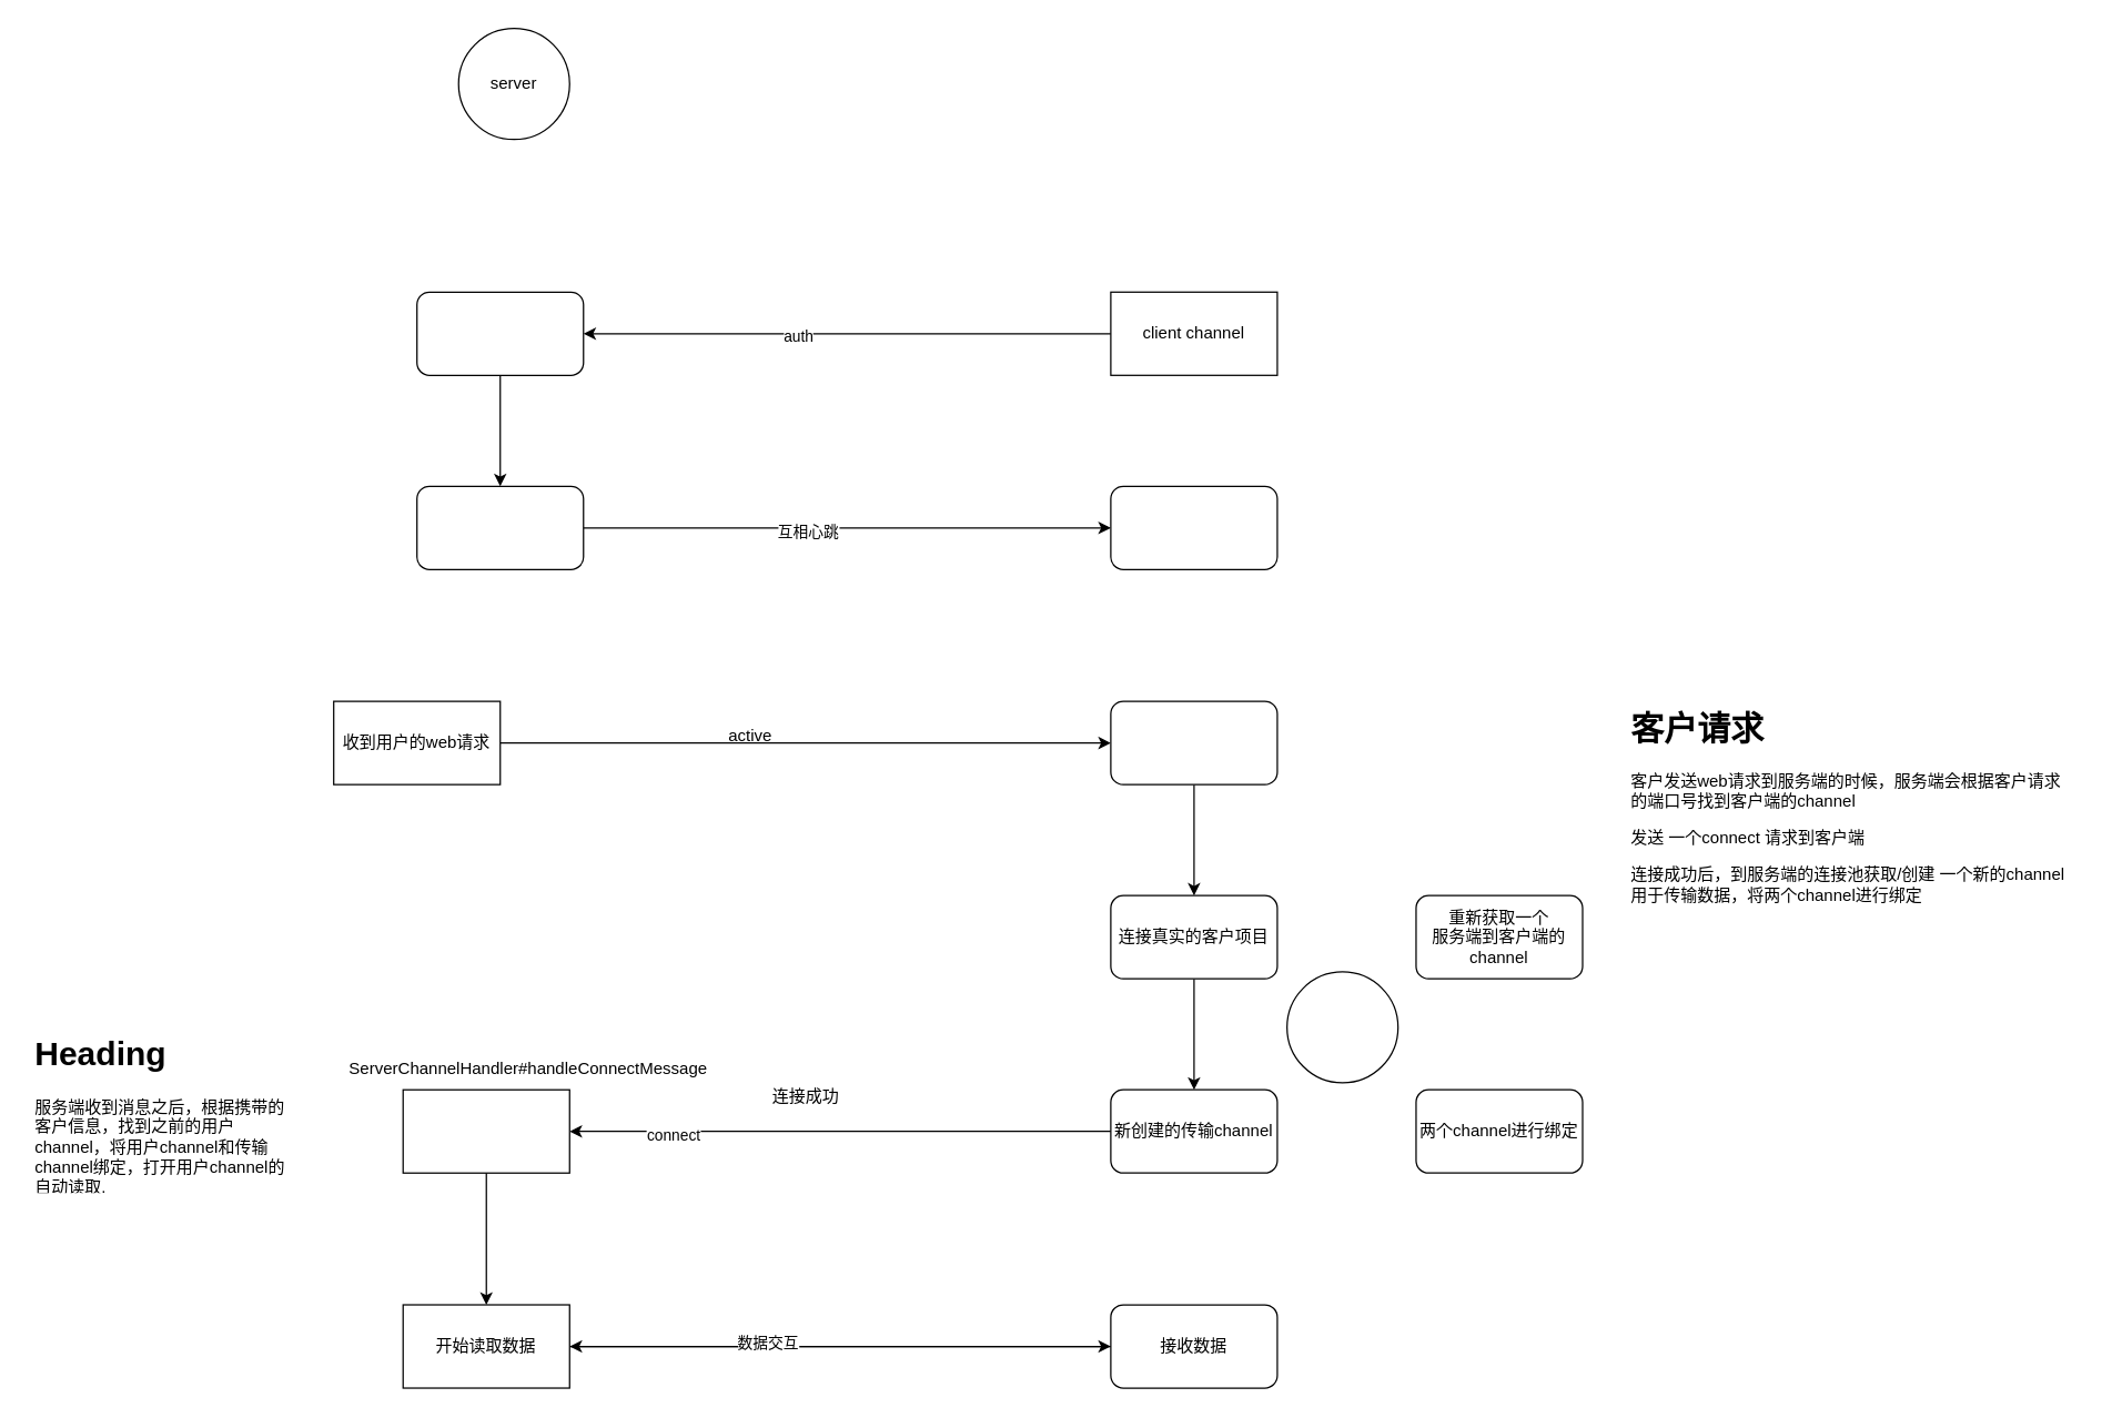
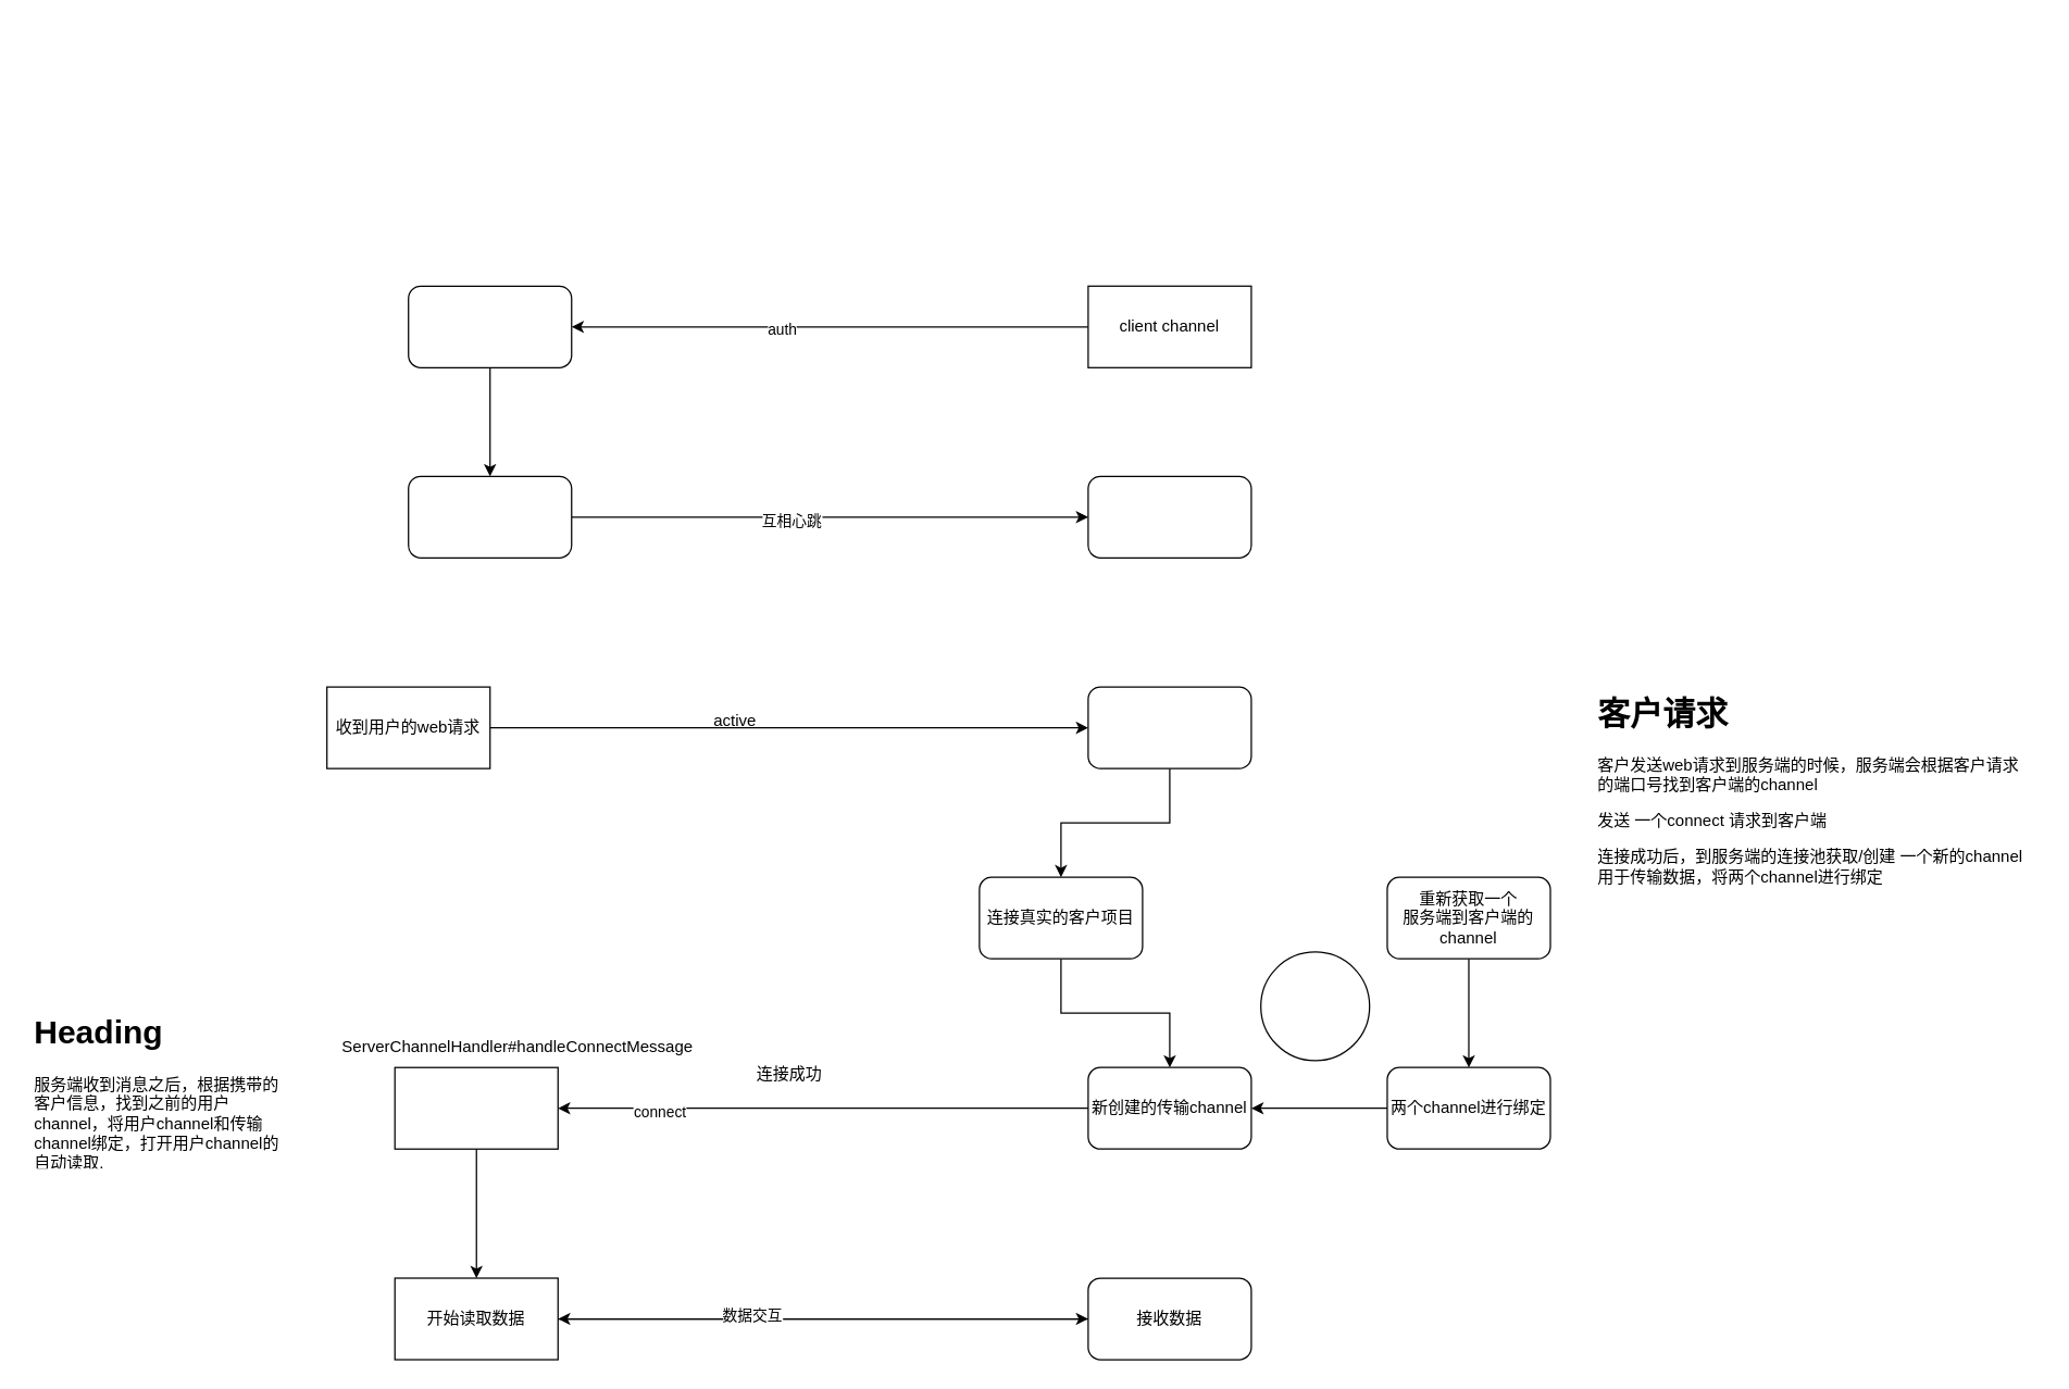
  <mxCell id="0" />
  <mxCell id="1" parent="0" />
- <mxCell id="2" value="server" style="ellipse;whiteSpace=wrap;html=1;aspect=fixed;" parent="1" vertex="1"><mxGeometry x="330" y="20" width="80" height="80" as="geometry" /></mxCell>
  <mxCell id="3" value="" style="edgeStyle=orthogonalEdgeStyle;rounded=0;orthogonalLoop=1;jettySize=auto;html=1;" parent="1" source="4" target="10" edge="1"><mxGeometry relative="1" as="geometry" /></mxCell>
  <mxCell id="4" value="" style="rounded=1;whiteSpace=wrap;html=1;" parent="1" vertex="1"><mxGeometry x="300" y="210" width="120" height="60" as="geometry" /></mxCell>
  <mxCell id="5" style="edgeStyle=orthogonalEdgeStyle;rounded=0;orthogonalLoop=1;jettySize=auto;html=1;entryX=1;entryY=0.5;entryDx=0;entryDy=0;" parent="1" source="7" target="4" edge="1"><mxGeometry relative="1" as="geometry" /></mxCell>
  <mxCell id="6" value="auth" style="edgeLabel;html=1;align=center;verticalAlign=middle;resizable=0;points=[];" parent="5" vertex="1" connectable="0"><mxGeometry x="0.19" y="1" relative="1" as="geometry"><mxPoint as="offset" /></mxGeometry></mxCell>
  <mxCell id="7" value="client channel" style="rounded=0;whiteSpace=wrap;html=1;" parent="1" vertex="1"><mxGeometry x="800" y="210" width="120" height="60" as="geometry" /></mxCell>
  <mxCell id="8" style="edgeStyle=orthogonalEdgeStyle;rounded=0;orthogonalLoop=1;jettySize=auto;html=1;entryX=0;entryY=0.5;entryDx=0;entryDy=0;" parent="1" source="10" target="11" edge="1"><mxGeometry relative="1" as="geometry" /></mxCell>
  <mxCell id="9" value="互相心跳" style="edgeLabel;html=1;align=center;verticalAlign=middle;resizable=0;points=[];" parent="8" vertex="1" connectable="0"><mxGeometry x="-0.153" y="-2" relative="1" as="geometry"><mxPoint as="offset" /></mxGeometry></mxCell>
  <mxCell id="10" value="" style="rounded=1;whiteSpace=wrap;html=1;" parent="1" vertex="1"><mxGeometry x="300" y="350" width="120" height="60" as="geometry" /></mxCell>
  <mxCell id="11" value="" style="rounded=1;whiteSpace=wrap;html=1;" parent="1" vertex="1"><mxGeometry x="800" y="350" width="120" height="60" as="geometry" /></mxCell>
  <mxCell id="12" style="edgeStyle=orthogonalEdgeStyle;rounded=0;orthogonalLoop=1;jettySize=auto;html=1;entryX=0;entryY=0.5;entryDx=0;entryDy=0;" parent="1" source="13" target="15" edge="1"><mxGeometry relative="1" as="geometry" /></mxCell>
  <mxCell id="13" value="收到用户的web请求" style="rounded=0;whiteSpace=wrap;html=1;" parent="1" vertex="1"><mxGeometry x="240" y="505" width="120" height="60" as="geometry" /></mxCell>
  <mxCell id="14" value="" style="edgeStyle=orthogonalEdgeStyle;rounded=0;orthogonalLoop=1;jettySize=auto;html=1;" parent="1" source="15" target="19" edge="1"><mxGeometry relative="1" as="geometry" /></mxCell>
  <mxCell id="15" value="" style="rounded=1;whiteSpace=wrap;html=1;" parent="1" vertex="1"><mxGeometry x="800" y="505" width="120" height="60" as="geometry" /></mxCell>
  <mxCell id="16" value="active" style="text;html=1;align=center;verticalAlign=middle;resizable=0;points=[];autosize=1;strokeColor=none;" parent="1" vertex="1"><mxGeometry x="515" y="520" width="50" height="20" as="geometry" /></mxCell>
  <mxCell id="17" value="&lt;h1&gt;客户请求&lt;/h1&gt;&lt;p&gt;客户发送web请求到服务端的时候，服务端会根据客户请求的端口号找到客户端的channel&lt;/p&gt;&lt;p&gt;发送 一个connect 请求到客户端&lt;/p&gt;&lt;p&gt;连接成功后，到服务端的连接池获取/创建 一个新的channel 用于传输数据，将两个channel进行绑定&lt;/p&gt;" style="text;html=1;strokeColor=none;fillColor=none;spacing=5;spacingTop=-20;whiteSpace=wrap;overflow=hidden;rounded=0;" parent="1" vertex="1"><mxGeometry x="1170" y="505" width="330" height="225" as="geometry" /></mxCell>
  <mxCell id="18" value="" style="edgeStyle=orthogonalEdgeStyle;rounded=0;orthogonalLoop=1;jettySize=auto;html=1;" parent="1" source="19" target="22" edge="1"><mxGeometry relative="1" as="geometry" /></mxCell>
- <mxCell id="19" value="连接真实的客户项目" style="rounded=1;whiteSpace=wrap;html=1;" parent="1" vertex="1"><mxGeometry x="800" y="645" width="120" height="60" as="geometry" /></mxCell>
+ <mxCell id="19" value="连接真实的客户项目" style="rounded=1;whiteSpace=wrap;html=1;" parent="1" vertex="1"><mxGeometry x="720" y="645" width="120" height="60" as="geometry" /></mxCell>
  <mxCell id="20" style="edgeStyle=orthogonalEdgeStyle;rounded=0;orthogonalLoop=1;jettySize=auto;html=1;entryX=1;entryY=0.5;entryDx=0;entryDy=0;" parent="1" source="22" target="28" edge="1"><mxGeometry relative="1" as="geometry" /></mxCell>
  <mxCell id="21" value="connect" style="edgeLabel;html=1;align=center;verticalAlign=middle;resizable=0;points=[];" parent="20" vertex="1" connectable="0"><mxGeometry x="0.621" y="2" relative="1" as="geometry"><mxPoint as="offset" /></mxGeometry></mxCell>
  <mxCell id="22" value="新创建的传输channel" style="rounded=1;whiteSpace=wrap;html=1;" parent="1" vertex="1"><mxGeometry x="800" y="785" width="120" height="60" as="geometry" /></mxCell>
+ <mxCell id="23" value="" style="edgeStyle=orthogonalEdgeStyle;rounded=0;orthogonalLoop=1;jettySize=auto;html=1;" parent="1" source="24" target="26" edge="1"><mxGeometry relative="1" as="geometry" /></mxCell>
  <mxCell id="24" value="重新获取一个&lt;br&gt;服务端到客户端的channel" style="whiteSpace=wrap;html=1;rounded=1;" parent="1" vertex="1"><mxGeometry x="1020" y="645" width="120" height="60" as="geometry" /></mxCell>
+ <mxCell id="25" style="edgeStyle=orthogonalEdgeStyle;rounded=0;orthogonalLoop=1;jettySize=auto;html=1;entryX=1;entryY=0.5;entryDx=0;entryDy=0;" parent="1" source="26" target="22" edge="1"><mxGeometry relative="1" as="geometry" /></mxCell>
  <mxCell id="26" value="两个channel进行绑定" style="whiteSpace=wrap;html=1;rounded=1;" parent="1" vertex="1"><mxGeometry x="1020" y="785" width="120" height="60" as="geometry" /></mxCell>
  <mxCell id="27" style="edgeStyle=orthogonalEdgeStyle;rounded=0;orthogonalLoop=1;jettySize=auto;html=1;entryX=0.5;entryY=0;entryDx=0;entryDy=0;" parent="1" source="28" target="33" edge="1"><mxGeometry relative="1" as="geometry" /></mxCell>
  <mxCell id="28" value="" style="rounded=0;whiteSpace=wrap;html=1;" parent="1" vertex="1"><mxGeometry x="290" y="785" width="120" height="60" as="geometry" /></mxCell>
  <mxCell id="29" value="连接成功" style="text;html=1;align=center;verticalAlign=middle;resizable=0;points=[];autosize=1;strokeColor=none;" parent="1" vertex="1"><mxGeometry x="550" y="780" width="60" height="20" as="geometry" /></mxCell>
  <mxCell id="30" value="&lt;span&gt;ServerChannelHandler#handleConnectMessage&lt;/span&gt;" style="text;html=1;align=center;verticalAlign=middle;resizable=0;points=[];autosize=1;strokeColor=none;" parent="1" vertex="1"><mxGeometry x="245" y="760" width="270" height="20" as="geometry" /></mxCell>
  <mxCell id="31" value="&lt;h1&gt;Heading&lt;/h1&gt;&lt;p&gt;服务端收到消息之后，根据携带的客户信息，找到之前的用户channel，将用户channel和传输channel绑定，打开用户channel的自动读取.&lt;/p&gt;" style="text;html=1;strokeColor=none;fillColor=none;spacing=5;spacingTop=-20;whiteSpace=wrap;overflow=hidden;rounded=0;" parent="1" vertex="1"><mxGeometry x="20" y="740" width="190" height="120" as="geometry" /></mxCell>
  <mxCell id="32" style="edgeStyle=orthogonalEdgeStyle;rounded=0;orthogonalLoop=1;jettySize=auto;html=1;" parent="1" source="33" target="36" edge="1"><mxGeometry relative="1" as="geometry" /></mxCell>
  <mxCell id="33" value="开始读取数据" style="rounded=0;whiteSpace=wrap;html=1;" parent="1" vertex="1"><mxGeometry x="290" y="940" width="120" height="60" as="geometry" /></mxCell>
  <mxCell id="34" style="edgeStyle=orthogonalEdgeStyle;rounded=0;orthogonalLoop=1;jettySize=auto;html=1;entryX=1;entryY=0.5;entryDx=0;entryDy=0;" parent="1" source="36" target="33" edge="1"><mxGeometry relative="1" as="geometry" /></mxCell>
  <mxCell id="35" value="数据交互" style="edgeLabel;html=1;align=center;verticalAlign=middle;resizable=0;points=[];" parent="34" vertex="1" connectable="0"><mxGeometry x="0.272" y="-3" relative="1" as="geometry"><mxPoint as="offset" /></mxGeometry></mxCell>
  <mxCell id="36" value="接收数据" style="rounded=1;whiteSpace=wrap;html=1;" parent="1" vertex="1"><mxGeometry x="800" y="940" width="120" height="60" as="geometry" /></mxCell>
  <mxCell id="37" value="" style="ellipse;whiteSpace=wrap;html=1;aspect=fixed;" vertex="1" parent="1"><mxGeometry x="927" y="700" width="80" height="80" as="geometry" /></mxCell>
